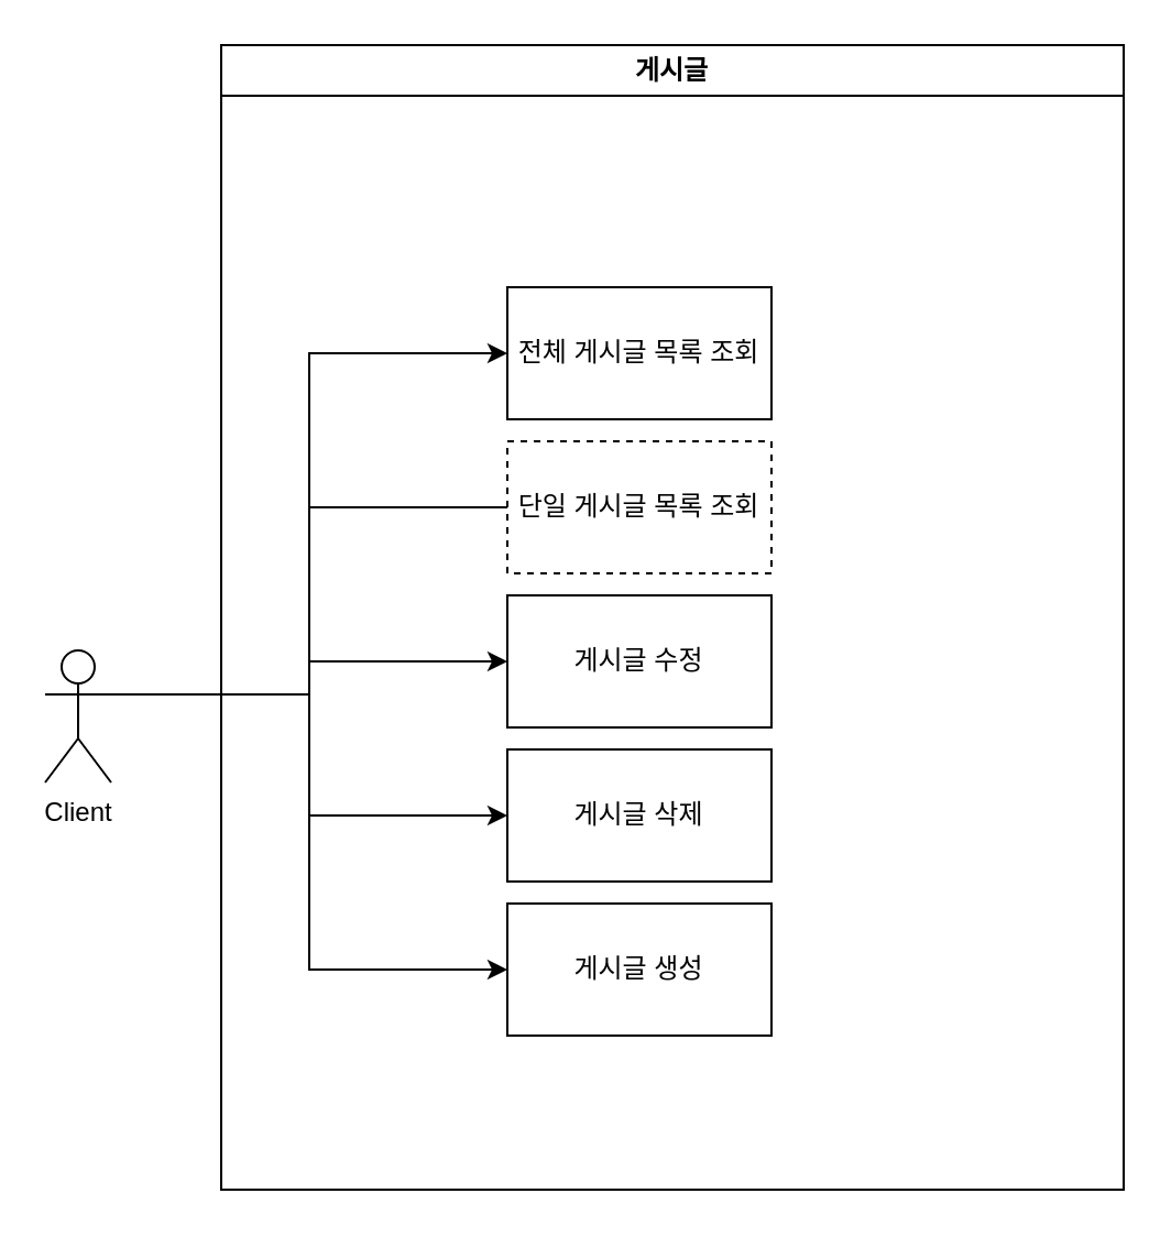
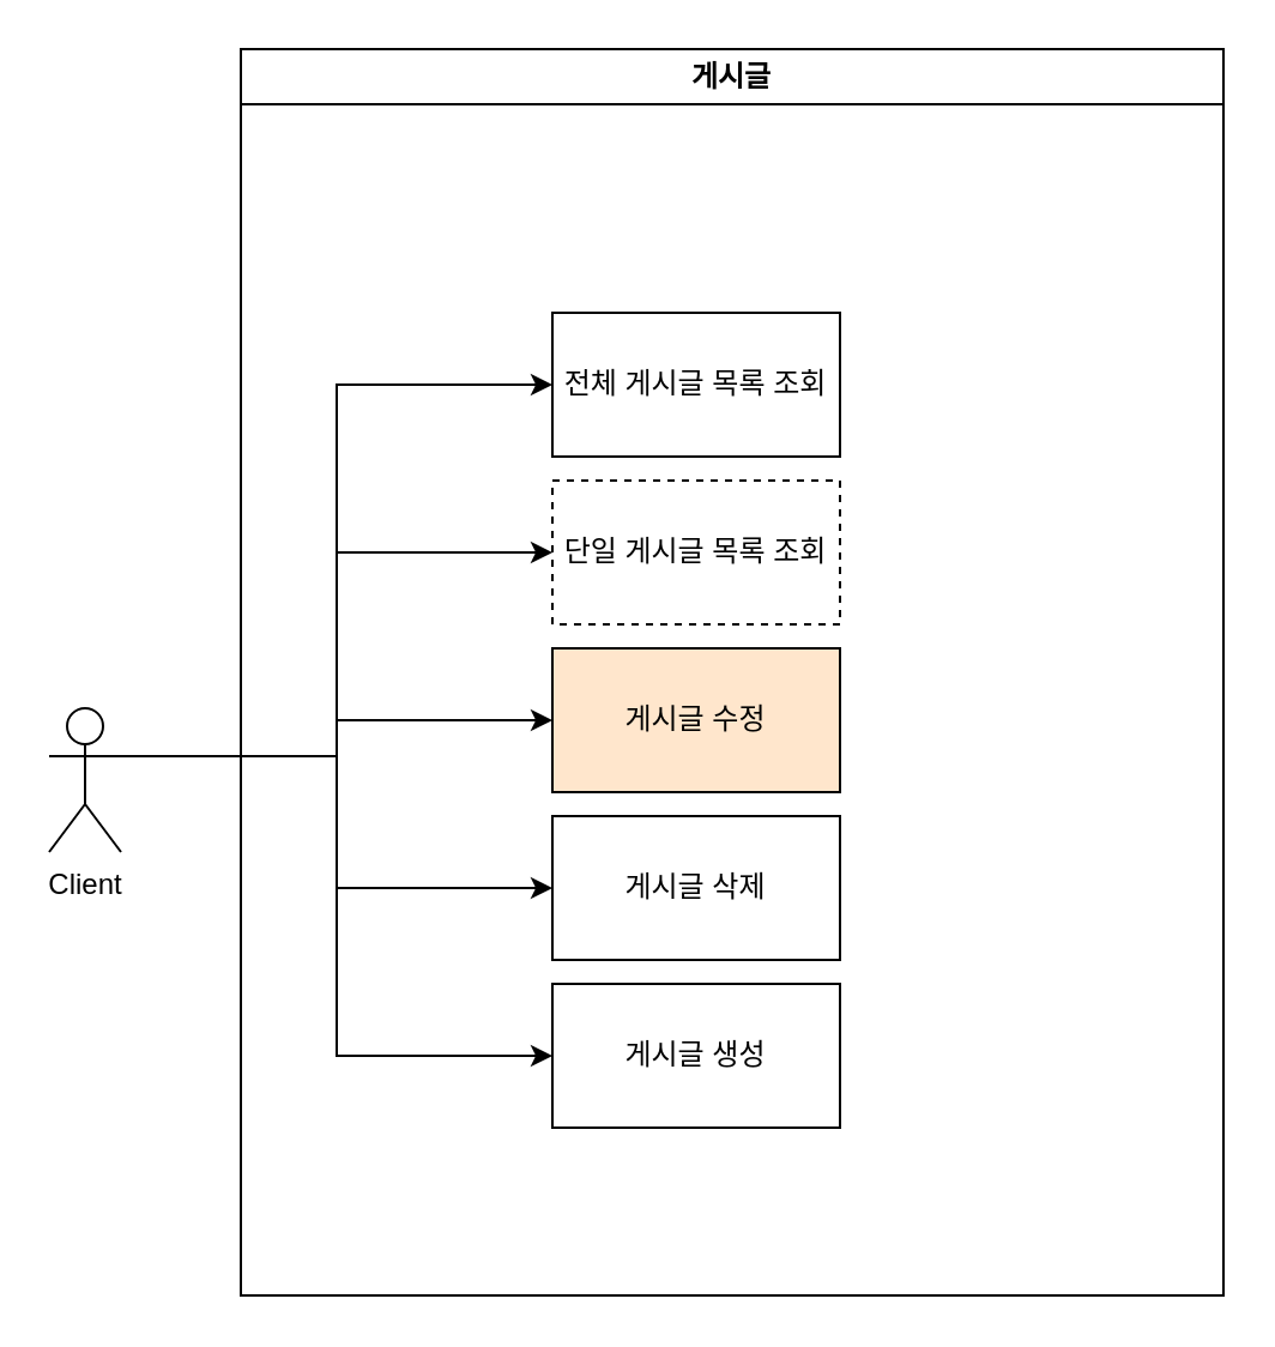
  <mxCell id="0" />
  <mxCell id="1" parent="0" />
  <mxCell id="2" style="edgeStyle=orthogonalEdgeStyle;rounded=0;orthogonalLoop=1;jettySize=auto;html=1;exitX=1;exitY=0.333;exitDx=0;exitDy=0;exitPerimeter=0;entryX=0;entryY=0.5;entryDx=0;entryDy=0;" edge="1" parent="1" source="7" target="9"><mxGeometry relative="1" as="geometry" /></mxCell>
- <mxCell id="3" style="edgeStyle=orthogonalEdgeStyle;rounded=0;orthogonalLoop=1;jettySize=auto;html=1;exitX=1;exitY=0.333;exitDx=0;exitDy=0;exitPerimeter=0;entryX=0;entryY=0.5;entryDx=0;entryDy=0;endArrow=none;" edge="1" parent="1" source="7" target="10"><mxGeometry relative="1" as="geometry" /></mxCell>
+ <mxCell id="3" style="edgeStyle=orthogonalEdgeStyle;rounded=0;orthogonalLoop=1;jettySize=auto;html=1;exitX=1;exitY=0.333;exitDx=0;exitDy=0;exitPerimeter=0;entryX=0;entryY=0.5;entryDx=0;entryDy=0;" edge="1" parent="1" source="7" target="10"><mxGeometry relative="1" as="geometry" /></mxCell>
  <mxCell id="4" style="edgeStyle=orthogonalEdgeStyle;rounded=0;orthogonalLoop=1;jettySize=auto;html=1;exitX=1;exitY=0.333;exitDx=0;exitDy=0;exitPerimeter=0;entryX=0;entryY=0.5;entryDx=0;entryDy=0;" edge="1" parent="1" source="7" target="11"><mxGeometry relative="1" as="geometry" /></mxCell>
  <mxCell id="5" style="edgeStyle=orthogonalEdgeStyle;rounded=0;orthogonalLoop=1;jettySize=auto;html=1;exitX=1;exitY=0.333;exitDx=0;exitDy=0;exitPerimeter=0;entryX=0;entryY=0.5;entryDx=0;entryDy=0;" edge="1" parent="1" source="7" target="12"><mxGeometry relative="1" as="geometry" /></mxCell>
  <mxCell id="6" style="edgeStyle=orthogonalEdgeStyle;rounded=0;orthogonalLoop=1;jettySize=auto;html=1;exitX=1;exitY=0.333;exitDx=0;exitDy=0;exitPerimeter=0;entryX=0;entryY=0.5;entryDx=0;entryDy=0;" edge="1" parent="1" source="7" target="13"><mxGeometry relative="1" as="geometry" /></mxCell>
  <mxCell id="7" value="Client" style="shape=umlActor;verticalLabelPosition=bottom;verticalAlign=top;html=1;outlineConnect=0;" vertex="1" parent="1"><mxGeometry x="20" y="295" width="30" height="60" as="geometry" /></mxCell>
  <mxCell id="8" value="게시글" style="swimlane;whiteSpace=wrap;html=1;" vertex="1" parent="1"><mxGeometry x="100" y="20" width="410" height="520" as="geometry" /></mxCell>
  <mxCell id="9" value="전체 게시글 목록 조회" style="rounded=0;whiteSpace=wrap;html=1;" vertex="1" parent="8"><mxGeometry x="130" y="110" width="120" height="60" as="geometry" /></mxCell>
  <mxCell id="10" value="단일 게시글 목록 조회" style="rounded=0;whiteSpace=wrap;html=1;dashed=1;" vertex="1" parent="8"><mxGeometry x="130" y="180" width="120" height="60" as="geometry" /></mxCell>
- <mxCell id="11" value="게시글 수정" style="rounded=0;whiteSpace=wrap;html=1;" vertex="1" parent="8"><mxGeometry x="130" y="250" width="120" height="60" as="geometry" /></mxCell>
+ <mxCell id="11" value="게시글 수정" style="rounded=0;whiteSpace=wrap;html=1;fillColor=#ffe6cc;" vertex="1" parent="8"><mxGeometry x="130" y="250" width="120" height="60" as="geometry" /></mxCell>
  <mxCell id="12" value="게시글 삭제" style="rounded=0;whiteSpace=wrap;html=1;" vertex="1" parent="8"><mxGeometry x="130" y="320" width="120" height="60" as="geometry" /></mxCell>
  <mxCell id="13" value="게시글 생성" style="rounded=0;whiteSpace=wrap;html=1;" vertex="1" parent="8"><mxGeometry x="130" y="390" width="120" height="60" as="geometry" /></mxCell>
